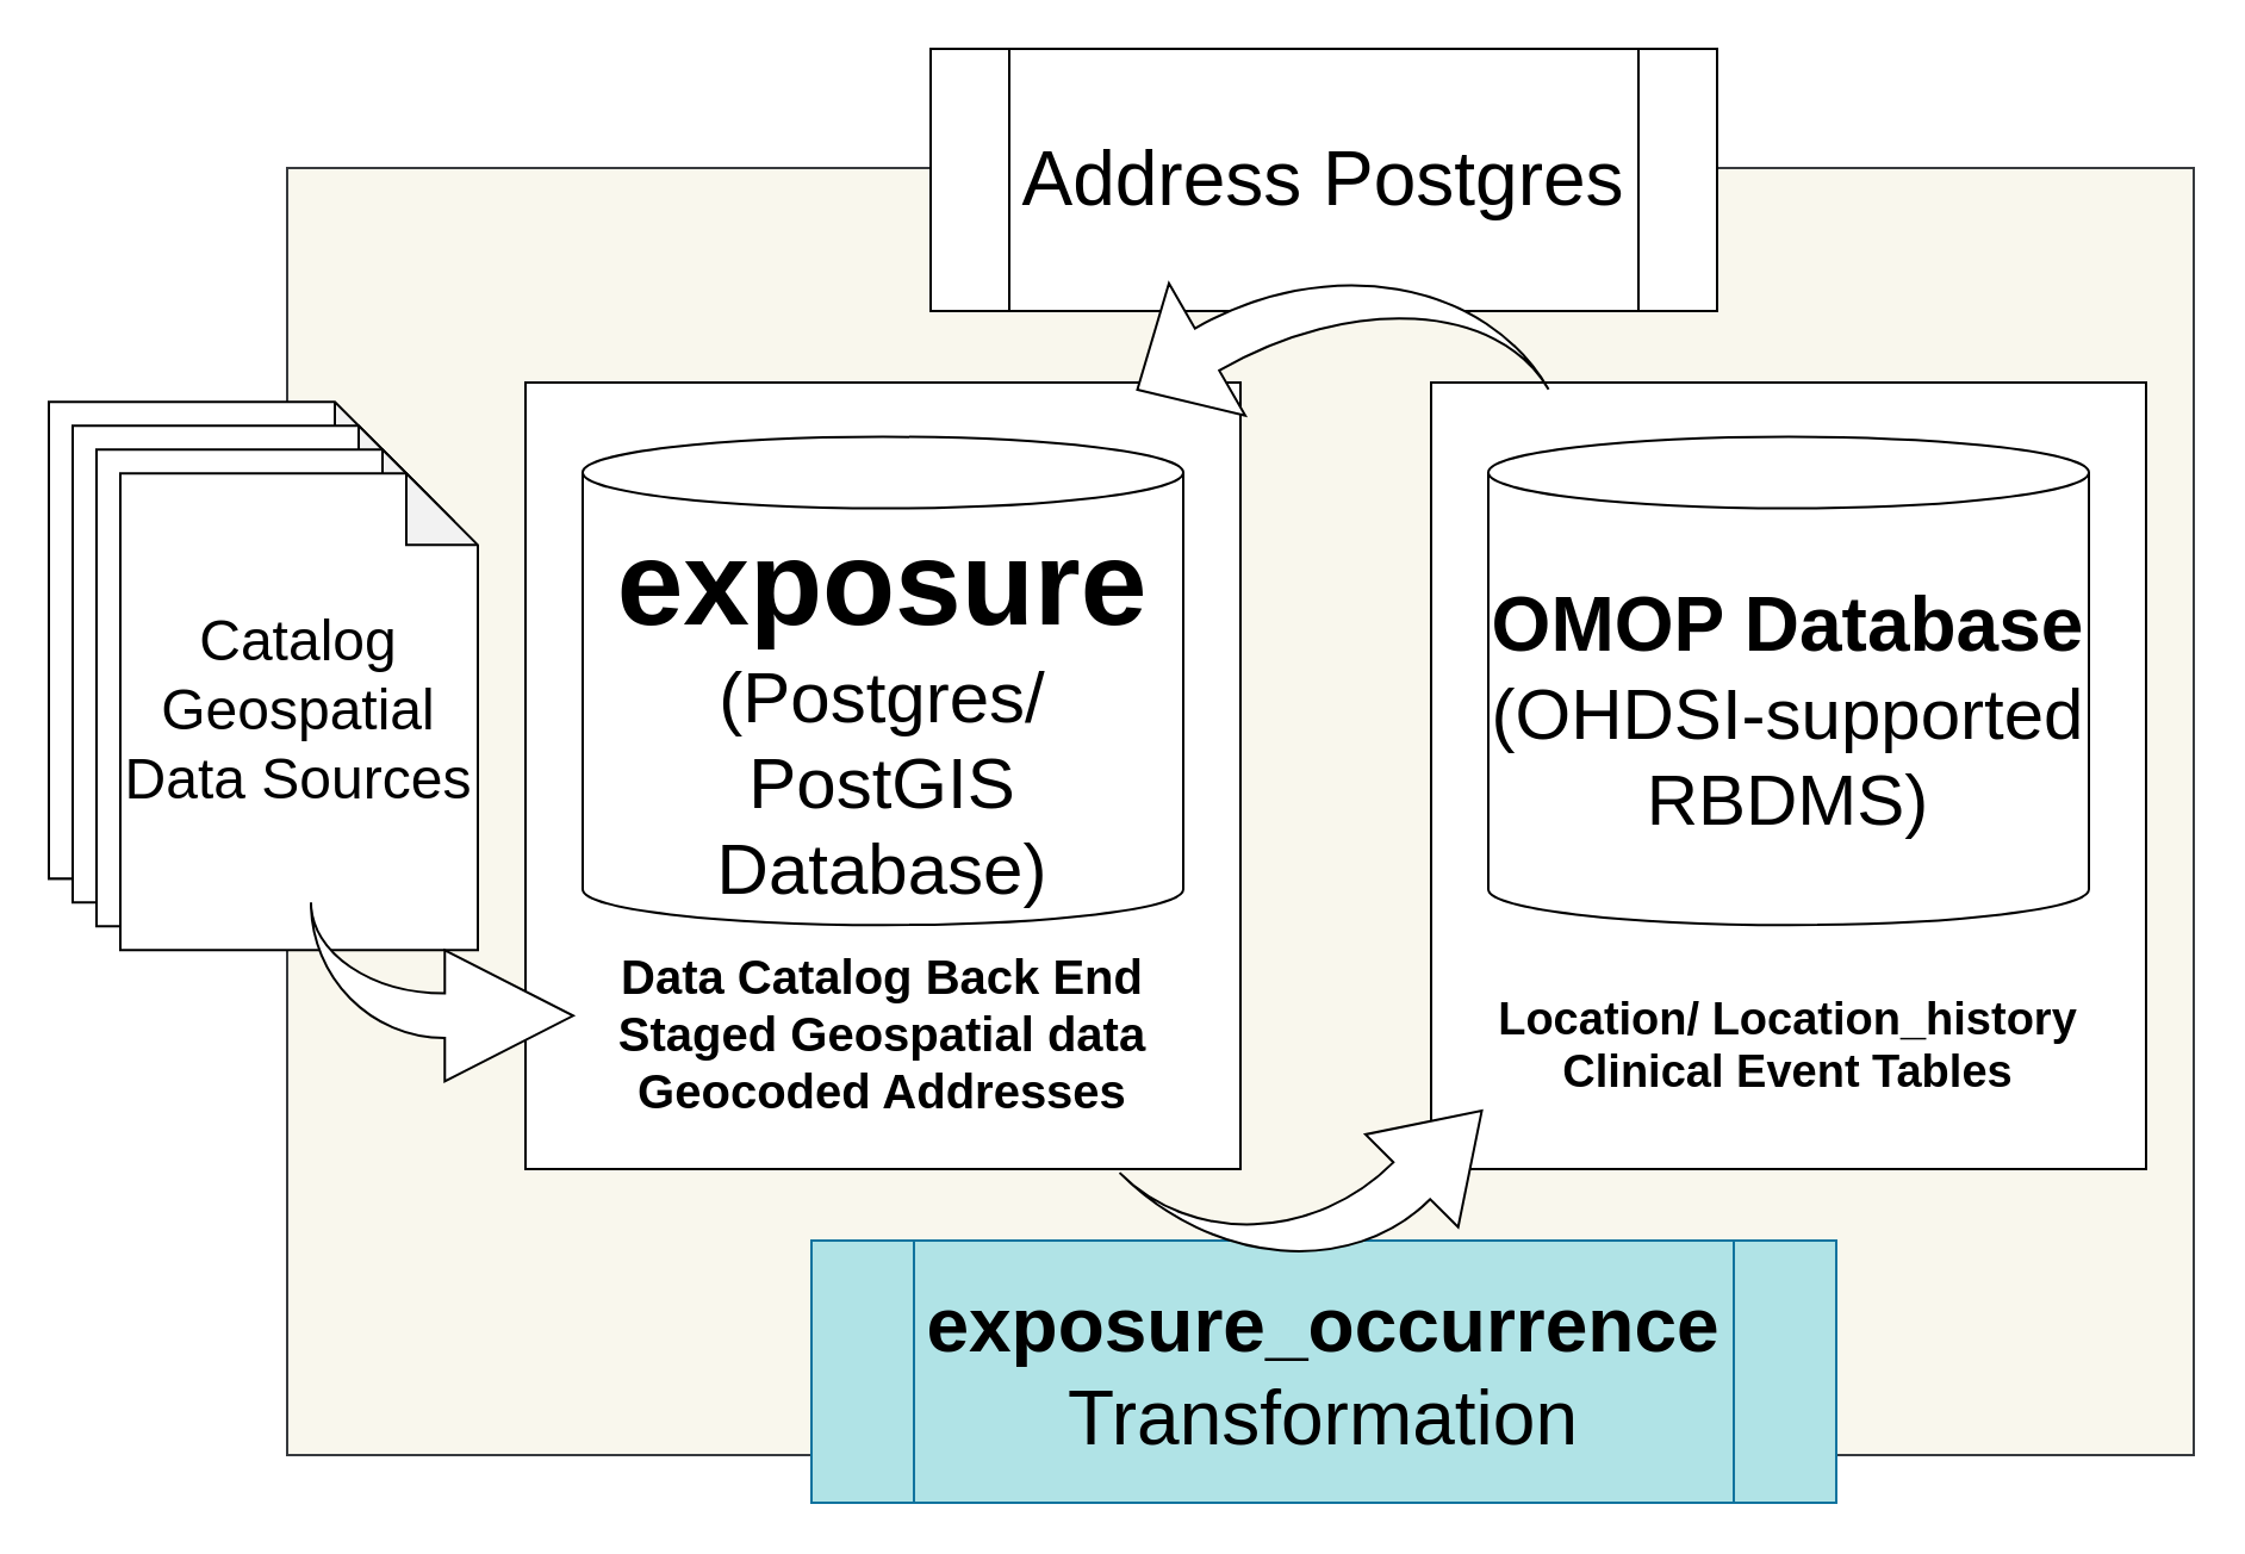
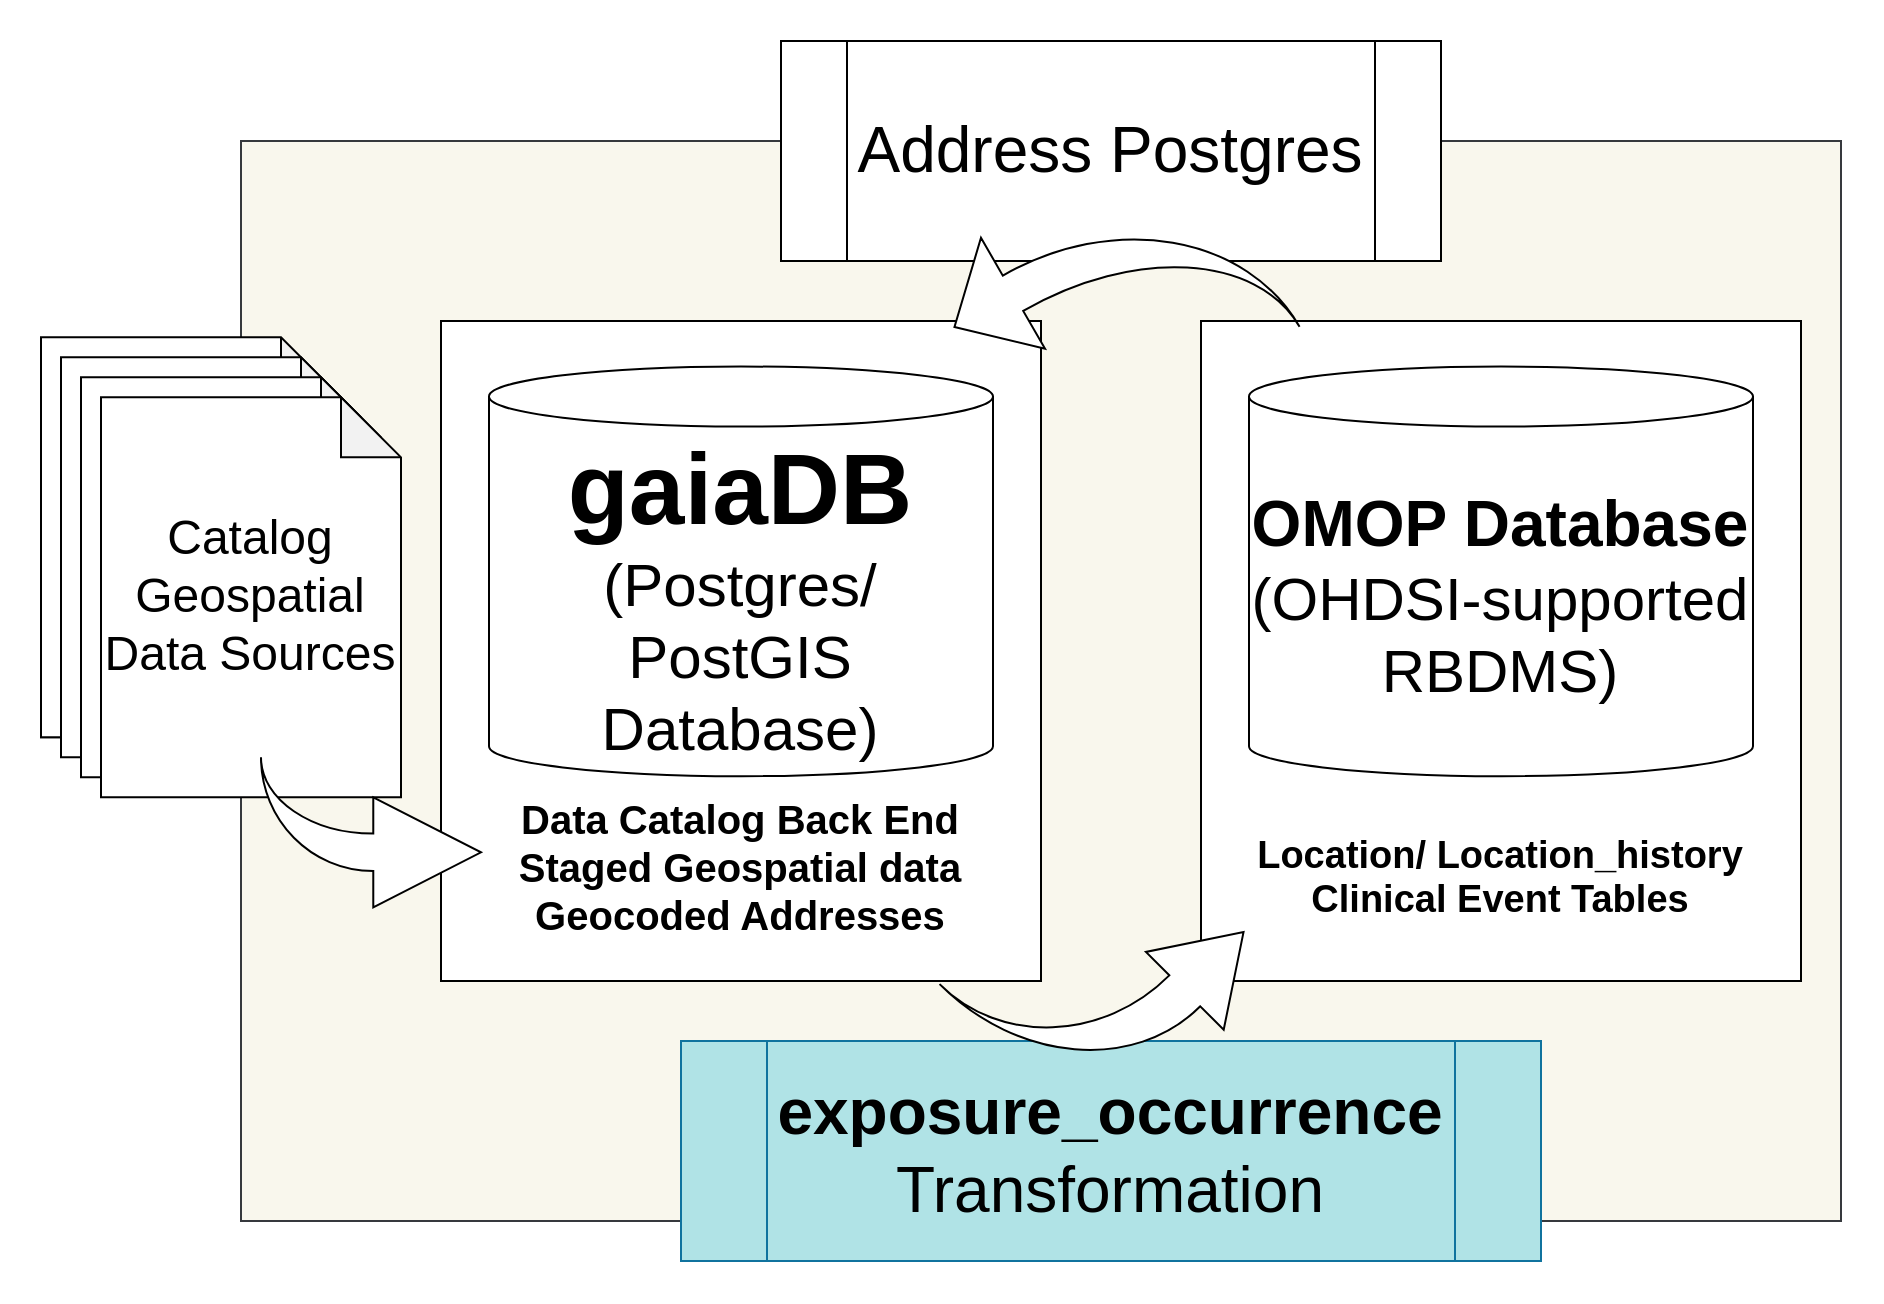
  <mxCell id="0" />
  <mxCell id="1" parent="0" />
  <mxCell id="2" value="" style="rounded=0;whiteSpace=wrap;html=1;fillColor=#f9f7ed;strokeColor=#36393d;" parent="1" vertex="1"><mxGeometry x="120" y="70" width="800" height="540" as="geometry" /></mxCell>
  <mxCell id="3" value="&lt;font style=&quot;font-size: 32px;&quot;&gt;Address Postgres&lt;/font&gt;" style="shape=process;whiteSpace=wrap;html=1;backgroundOutline=1;" parent="1" vertex="1"><mxGeometry x="390" y="20" width="330" height="110" as="geometry" /></mxCell>
  <mxCell id="4" value="" style="group" parent="1" vertex="1" connectable="0"><mxGeometry x="220" y="160" width="300" height="365" as="geometry" /></mxCell>
  <mxCell id="5" value="&lt;span style=&quot;font-size: 20px;&quot;&gt;&lt;b&gt;&lt;br&gt;&lt;br&gt;&lt;br&gt;&lt;br&gt;&lt;br&gt;&lt;br&gt;&lt;br&gt;&lt;br&gt;&lt;br&gt;&lt;br&gt;Data Catalog Back End&lt;br&gt;Staged Geospatial data&lt;br&gt;Geocoded Addresses&lt;br&gt;&lt;/b&gt;&lt;br&gt;&lt;/span&gt;" style="rounded=0;whiteSpace=wrap;html=1;" parent="4" vertex="1"><mxGeometry width="300" height="330" as="geometry" /></mxCell>
- <mxCell id="6" value="&lt;font style=&quot;&quot;&gt;&lt;font style=&quot;font-size: 50px;&quot;&gt;&lt;b&gt;exposure&lt;/b&gt;&lt;/font&gt;&lt;br&gt;&lt;span style=&quot;font-size: 30px;&quot;&gt;(Postgres/&lt;/span&gt;&lt;br&gt;&lt;span style=&quot;font-size: 30px;&quot;&gt;PostGIS Database)&lt;/span&gt;&lt;br&gt;&lt;/font&gt;" style="shape=cylinder3;whiteSpace=wrap;html=1;boundedLbl=1;backgroundOutline=1;size=15;" parent="4" vertex="1"><mxGeometry x="24" y="22.759" width="252" height="204.828" as="geometry" /></mxCell>
+ <mxCell id="6" value="&lt;font style=&quot;&quot;&gt;&lt;font style=&quot;font-size: 50px;&quot;&gt;&lt;b&gt;gaiaDB&lt;/b&gt;&lt;/font&gt;&lt;br&gt;&lt;span style=&quot;font-size: 30px;&quot;&gt;(Postgres/&lt;/span&gt;&lt;br&gt;&lt;span style=&quot;font-size: 30px;&quot;&gt;PostGIS Database)&lt;/span&gt;&lt;br&gt;&lt;/font&gt;" style="shape=cylinder3;whiteSpace=wrap;html=1;boundedLbl=1;backgroundOutline=1;size=15;" parent="4" vertex="1"><mxGeometry x="24" y="22.759" width="252" height="204.828" as="geometry" /></mxCell>
  <mxCell id="7" value="" style="shape=note;whiteSpace=wrap;html=1;backgroundOutline=1;darkOpacity=0.05;" vertex="1" parent="1"><mxGeometry x="20" y="268.17" width="80" height="100" as="geometry" /></mxCell>
  <mxCell id="8" value="" style="shape=note;whiteSpace=wrap;html=1;backgroundOutline=1;darkOpacity=0.05;" vertex="1" parent="1"><mxGeometry x="20" y="168.17" width="150" height="200" as="geometry" /></mxCell>
  <mxCell id="9" value="" style="shape=note;whiteSpace=wrap;html=1;backgroundOutline=1;darkOpacity=0.05;" vertex="1" parent="1"><mxGeometry y="178.17" width="150" height="200" as="geometry" x="30" /></mxCell>
  <mxCell id="10" value="" style="shape=note;whiteSpace=wrap;html=1;backgroundOutline=1;darkOpacity=0.05;" vertex="1" parent="1"><mxGeometry x="40" y="188.17" width="150" height="200" as="geometry" /></mxCell>
  <mxCell id="11" value="&lt;font style=&quot;font-size: 24px;&quot;&gt;Catalog Geospatial Data Sources&lt;/font&gt;" style="shape=note;whiteSpace=wrap;html=1;backgroundOutline=1;darkOpacity=0.05;" vertex="1" parent="1"><mxGeometry x="50" y="198.17" width="150" height="200" as="geometry" /></mxCell>
  <mxCell id="12" value="&lt;b&gt;exposure_occurrence &lt;/b&gt;Transformation" style="shape=process;whiteSpace=wrap;html=1;backgroundOutline=1;fontSize=32;fillColor=#B0E3E6;strokeColor=#10739e;" vertex="1" parent="1"><mxGeometry x="340" y="520" width="430" height="110" as="geometry" /></mxCell>
  <mxCell id="13" value="" style="group" vertex="1" connectable="0" parent="1"><mxGeometry x="600" y="160" width="300" height="386.57" as="geometry" /></mxCell>
  <mxCell id="14" value="&lt;span style=&quot;font-size: 19px;&quot;&gt;&lt;b&gt;&lt;br&gt;&lt;br&gt;&lt;br&gt;&lt;br&gt;&lt;br&gt;&lt;br&gt;&lt;br&gt;&lt;br&gt;&lt;br&gt;&lt;br&gt;Location/ Location_history&lt;br&gt;Clinical Event Tables&lt;/b&gt;&lt;br&gt;&lt;/span&gt;" style="rounded=0;whiteSpace=wrap;html=1;" vertex="1" parent="13"><mxGeometry width="300" height="330" as="geometry" /></mxCell>
  <mxCell id="15" value="&lt;font style=&quot;&quot;&gt;&lt;font size=&quot;1&quot; style=&quot;&quot;&gt;&lt;b style=&quot;font-size: 32px;&quot;&gt;OMOP Database&lt;/b&gt;&lt;/font&gt;&lt;br&gt;&lt;font style=&quot;font-size: 30px;&quot;&gt;(OHDSI-supported RBDMS)&lt;/font&gt;&lt;br&gt;&lt;/font&gt;" style="shape=cylinder3;whiteSpace=wrap;html=1;boundedLbl=1;backgroundOutline=1;size=15;" vertex="1" parent="13"><mxGeometry x="24.0" y="22.759" width="252.0" height="204.828" as="geometry" /></mxCell>
  <mxCell id="16" value="" style="html=1;shadow=0;dashed=0;align=center;verticalAlign=middle;shape=mxgraph.arrows2.jumpInArrow;dy=10.94;dx=41.53;arrowHead=55;rotation=-45;direction=west;flipH=1;" parent="13" vertex="1"><mxGeometry x="-107.92" y="270" width="125.85" height="116.57" as="geometry" /></mxCell>
  <mxCell id="17" value="" style="html=1;shadow=0;dashed=0;align=center;verticalAlign=middle;shape=mxgraph.arrows2.jumpInArrow;dy=9.36;dx=53.86;arrowHead=55;rotation=0;direction=west;flipH=1;" parent="1" vertex="1"><mxGeometry x="130" y="378.17" width="110" height="75" as="geometry" /></mxCell>
  <mxCell id="18" value="" style="html=1;shadow=0;dashed=0;align=center;verticalAlign=middle;shape=mxgraph.arrows2.jumpInArrow;dy=10.18;dx=33.8;arrowHead=64.07;rotation=-210;direction=west;flipH=1;" parent="1" vertex="1"><mxGeometry x="480.24" y="90" width="149.51" height="118.17" as="geometry" /></mxCell>
